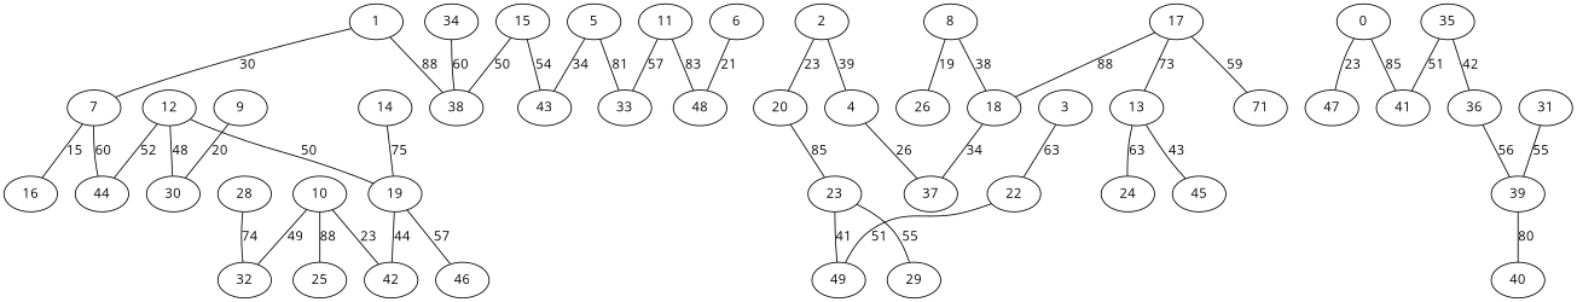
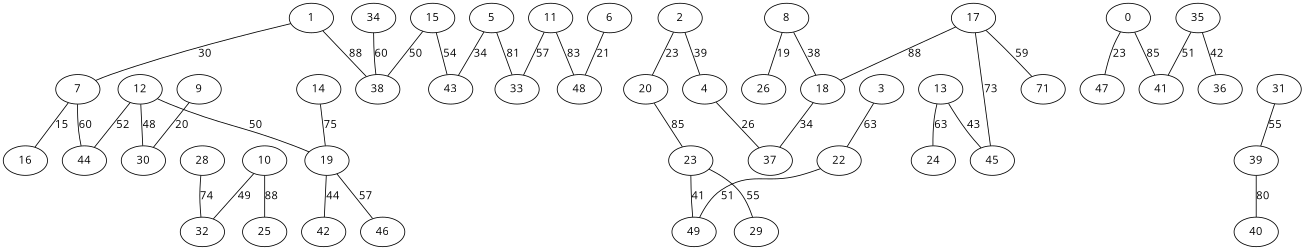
  graph {
    fontname="Open Sans"
    node [fontname="Open Sans"]
    edge [fontname="Open Sans"]
    7
    16
    44
    8
    26
    18
    37
    9
    30
    6
    48
    0
    47
    41
    2
    20
    4
    23
    29
    49
    10
    42
    32
    25
    1
    38
    5
    43
    33
    35
    36
    39
    40
    13
    45
    24
    19
    46
    12
    15
    22
    31
    11
    17
    n45 [label=71]
    34
    3
    28
    14
    7 -- 16 [label=15]
    7 -- 44 [label=60]
    8 -- 26 [label=19]
    8 -- 18 [label=38]
    18 -- 37 [label=34]
    9 -- 30 [label=20]
    6 -- 48 [label=21]
    0 -- 47 [label=23]
    0 -- 41 [label=85]
    2 -- 20 [label=23]
    2 -- 4 [label=39]
    20 -- 23 [label=85]
    4 -- 37 [label=26]
    23 -- 29 [label=55]
    23 -- 49 [label=41]
-   10 -- 42 [label=23]
    10 -- 32 [label=49]
    10 -- 25 [label=88]
    1 -- 7 [label=30]
    1 -- 38 [label=88]
    5 -- 43 [label=34]
    5 -- 33 [label=81]
    35 -- 41 [label=51]
    35 -- 36 [label=42]
-   36 -- 39 [label=56]
    39 -- 40 [label=80]
    13 -- 45 [label=43]
    13 -- 24 [label=63]
    19 -- 42 [label=44]
    19 -- 46 [label=57]
    12 -- 44 [label=52]
    12 -- 30 [label=48]
    12 -- 19 [label=50]
    15 -- 38 [label=50]
    15 -- 43 [label=54]
    22 -- 49 [label=51]
    31 -- 39 [label=55]
    11 -- 48 [label=83]
    11 -- 33 [label=57]
    17 -- 18 [label=88]
-   17 -- 13 [label=73]
+   17 -- 45 [label=73]
    17 -- n45 [label=59]
    34 -- 38 [label=60]
    3 -- 22 [label=63]
    28 -- 32 [label=74]
    14 -- 19 [label=75]
  }
